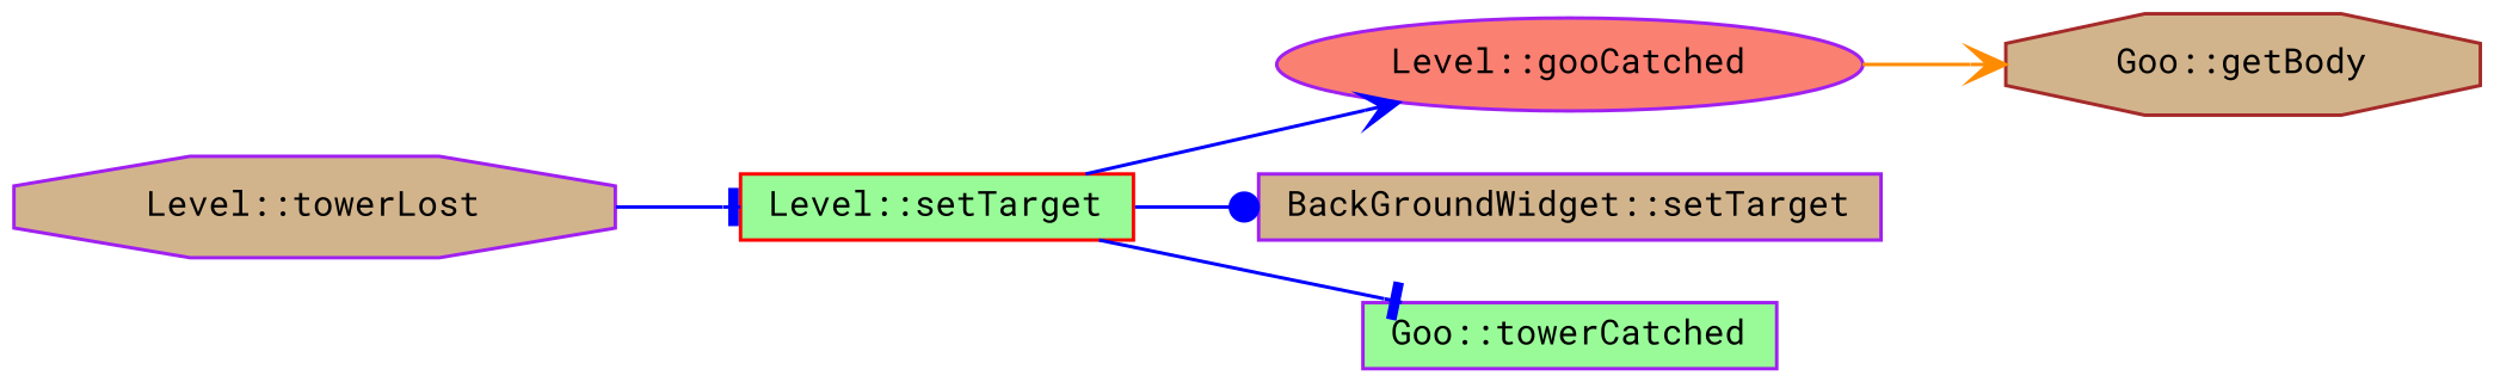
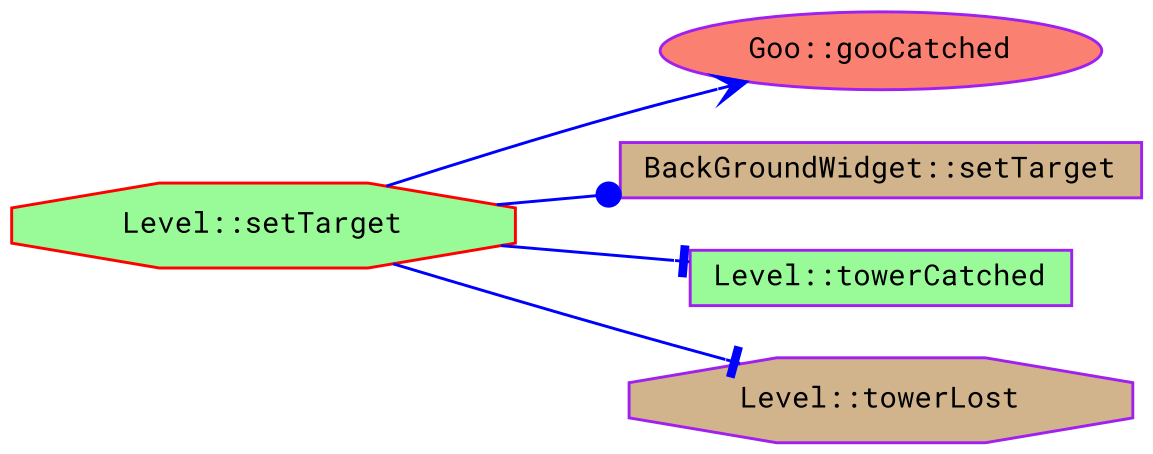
  digraph {
    fontname="Roboto Mono"
    rankdir=LR
    node [color=purple fillcolor=tan fontname="Roboto Mono" fontsize=10 shape=box style=filled]
    edge [arrowhead=vee color=blue fontname="Roboto Mono" fontsize=10 labelfontname=Helvetica labelfontsize=10 style=solid]
-   n1 [color=red fillcolor=palegreen fontcolor=black height=0.2 label="Level::setTarget" width=0.4]
-   n2 [fillcolor=salmon height=0.2 label="Level::gooCatched" shape=ellipse width=0.4]
+   n1 [color=red fillcolor=palegreen fontcolor=black height=0.2 label="Level::setTarget" shape=octagon width=0.4]
+   n2 [fillcolor=salmon height=0.2 label="Goo::gooCatched" shape=ellipse width=0.4]
    n3 [height=0.2 label="BackGroundWidget::setTarget" width=0.4]
-   n4 [fillcolor=palegreen height=0.2 label="Goo::towerCatched" width=0.4]
+   n4 [fillcolor=palegreen height=0.2 label="Level::towerCatched" width=0.4]
    n5 [height=0.2 label="Level::towerLost" shape=octagon width=0.4]
-   n6 [color=brown height=0.2 label="Goo::getBody" shape=octagon width=0.4]
    n1 -> n2
    n1 -> n3 [arrowhead=dot]
    n1 -> n4 [arrowhead=tee]
-   n5 -> n1 [arrowhead=tee]
-   n2 -> n6 [color=darkorange]
+   n1 -> n5 [arrowhead=tee]
  }
